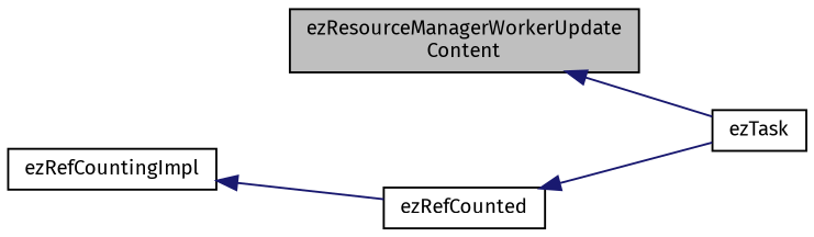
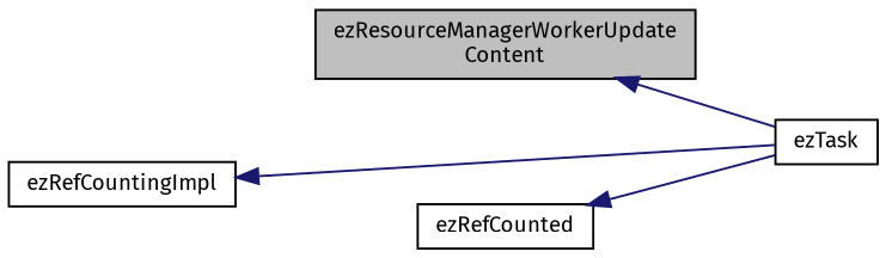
  digraph {
    fontname="Fira Sans"
    rankdir=LR
    node [color=black fillcolor=white fontname="Fira Sans" fontsize=10 shape=record style=filled]
    edge [color=midnightblue dir=back fontname="Fira Sans" fontsize=10 labelfontname=Helvetica labelfontsize=10 style=solid]
    n1 [fillcolor=grey75 fontcolor=black height=0.2 label="ezResourceManagerWorkerUpdate\lContent" width=0.4]
    n2 [height=0.2 label=ezTask width=0.4]
    n3 [height=0.2 label=ezRefCounted width=0.4]
    n4 [height=0.2 label=ezRefCountingImpl width=0.4]
    n1 -> n2
    n3 -> n2
-   n4 -> n3
+   n4 -> n2
  }
